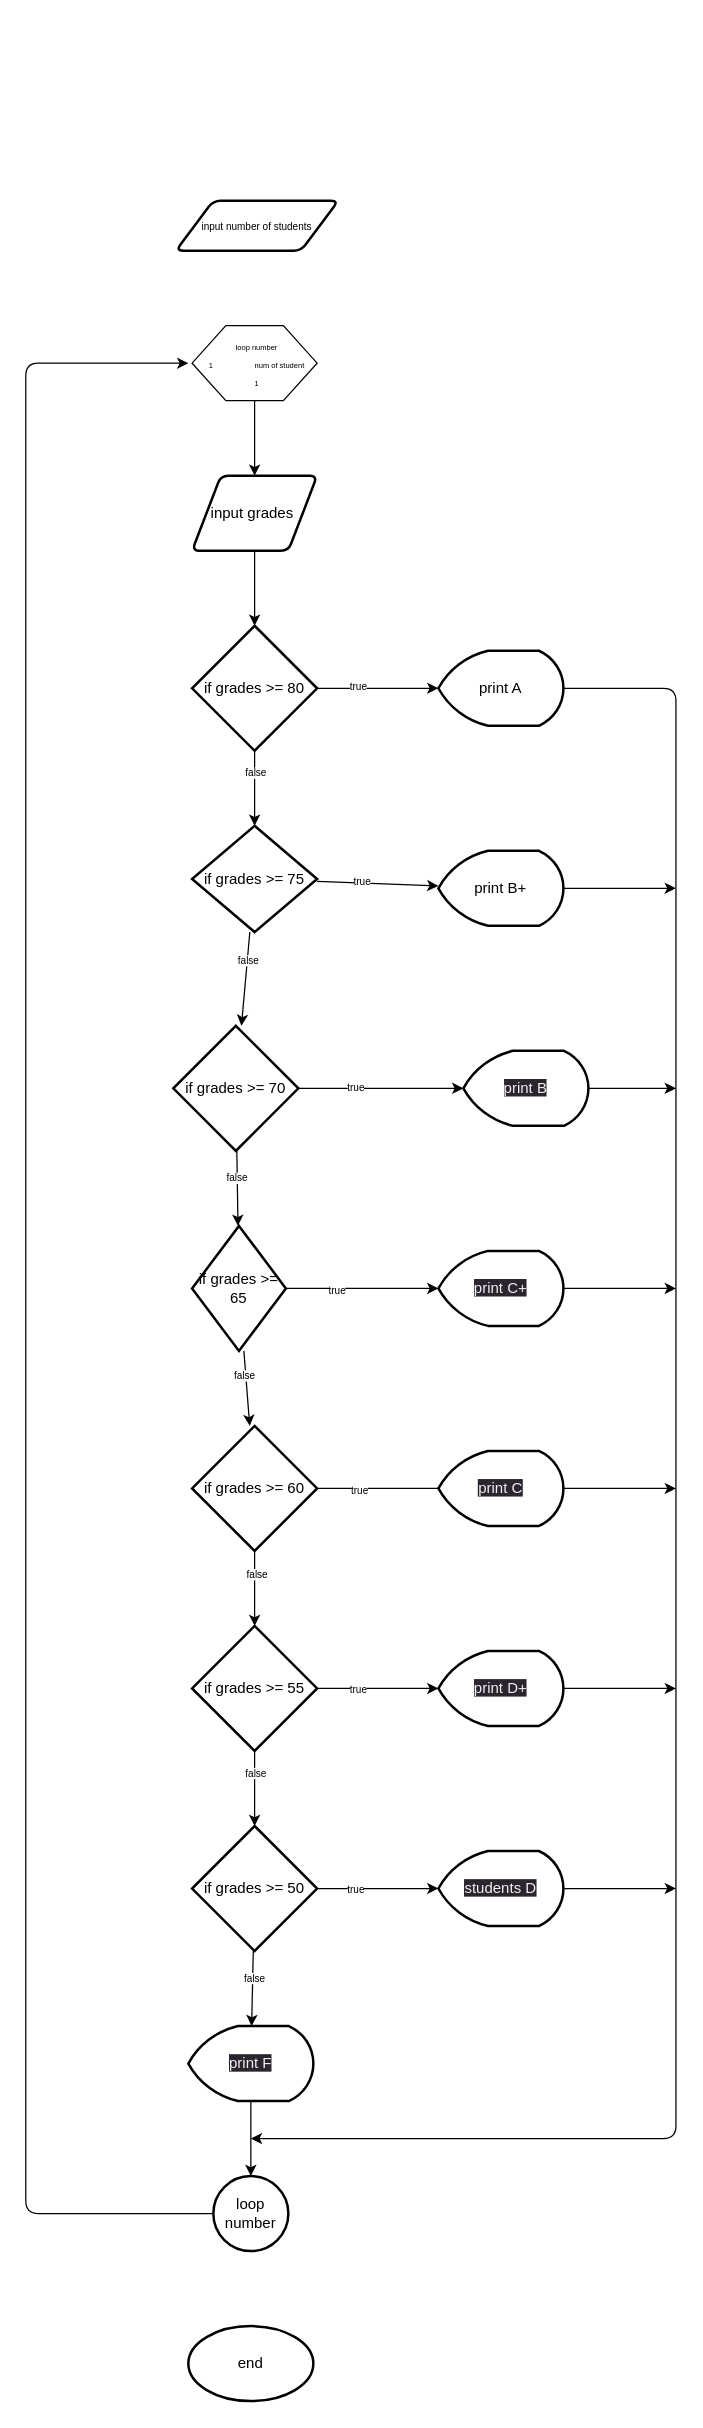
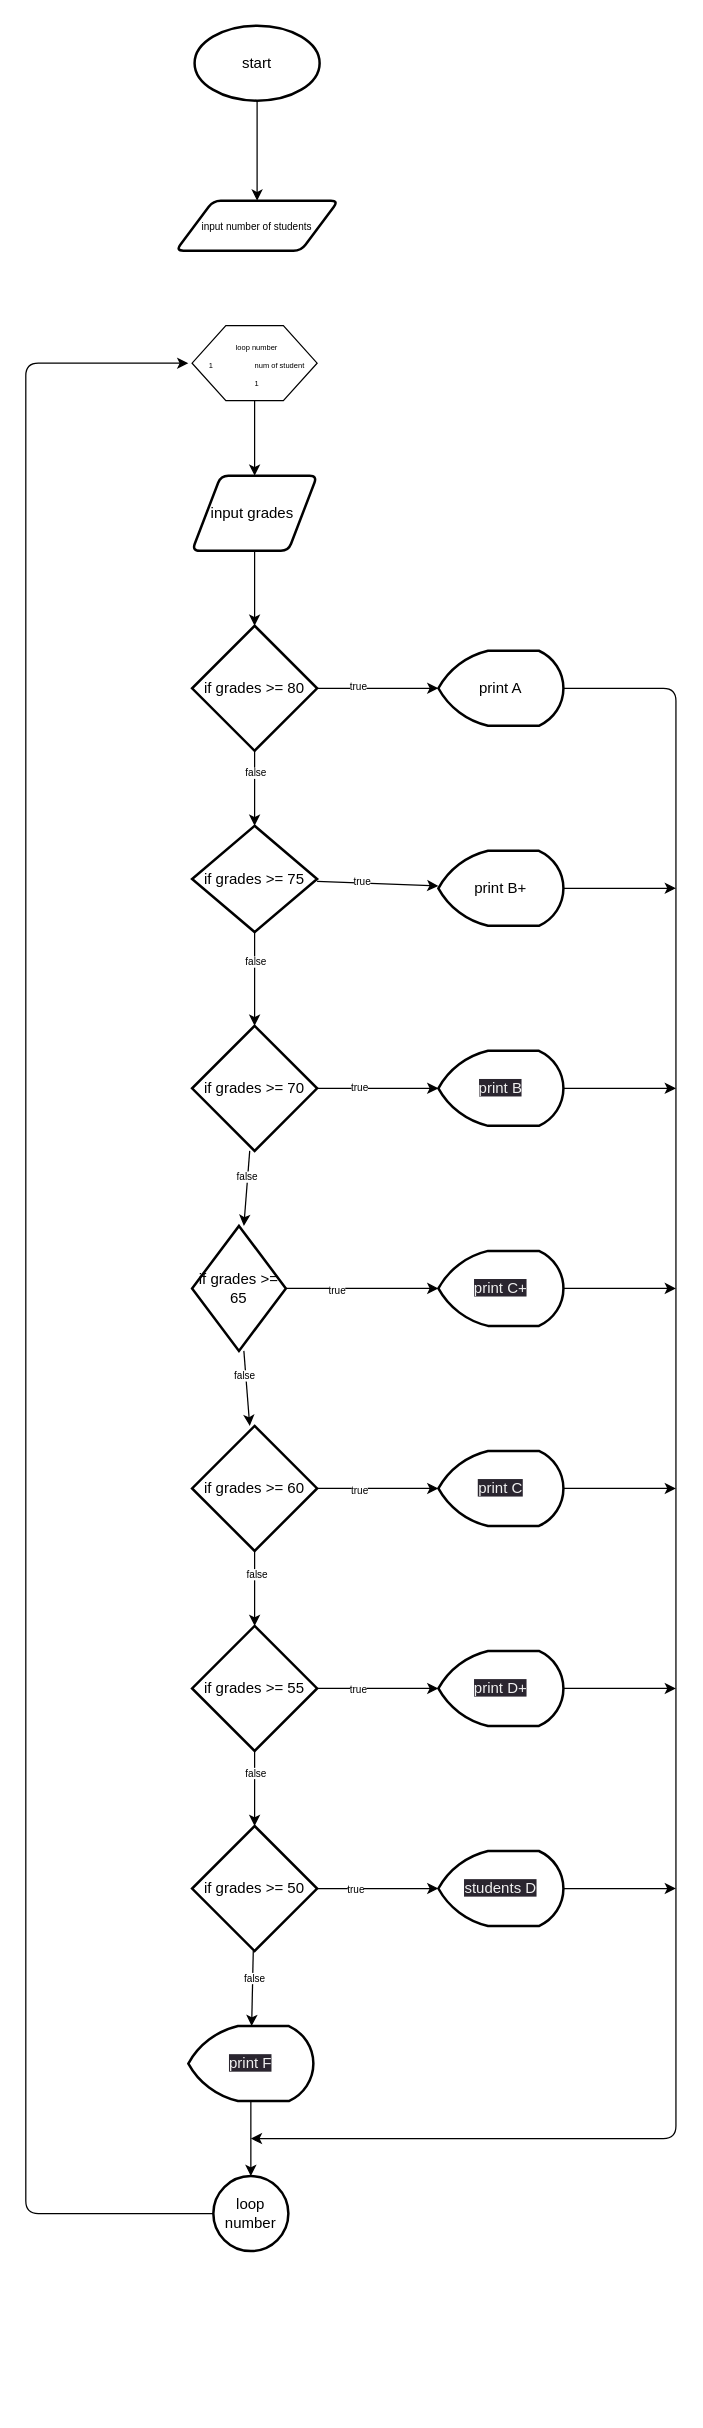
  <mxCell id="0" />
  <mxCell id="1" parent="0" />
+ <mxCell id="2" value="" style="edgeStyle=none;html=1;fontSize=8;" edge="1" parent="1" source="3" target="4"><mxGeometry relative="1" as="geometry" /></mxCell>
+ <mxCell id="3" value="start" style="strokeWidth=2;html=1;shape=mxgraph.flowchart.start_1;whiteSpace=wrap;" vertex="1" parent="1"><mxGeometry x="155" y="20" width="100" height="60" as="geometry" /></mxCell>
  <mxCell id="4" value="&lt;font style=&quot;font-size: 8px;&quot;&gt;input number of students&lt;/font&gt;" style="shape=parallelogram;html=1;strokeWidth=2;perimeter=parallelogramPerimeter;whiteSpace=wrap;rounded=1;arcSize=12;size=0.23;" vertex="1" parent="1"><mxGeometry x="140" y="160" width="130" height="40" as="geometry" /></mxCell>
  <mxCell id="5" value="" style="edgeStyle=none;html=1;fontSize=8;" edge="1" parent="1" source="6" target="50"><mxGeometry relative="1" as="geometry" /></mxCell>
  <mxCell id="6" value="" style="verticalLabelPosition=bottom;verticalAlign=top;html=1;shape=hexagon;perimeter=hexagonPerimeter2;arcSize=6;size=0.27;" vertex="1" parent="1"><mxGeometry x="153" y="260" width="100" height="60" as="geometry" /></mxCell>
  <mxCell id="7" value="" style="edgeStyle=none;html=1;fontSize=8;" edge="1" parent="1" source="11" target="16"><mxGeometry relative="1" as="geometry" /></mxCell>
  <mxCell id="8" value="false" style="edgeLabel;html=1;align=center;verticalAlign=middle;resizable=0;points=[];fontSize=8;" vertex="1" connectable="0" parent="7"><mxGeometry x="-0.438" relative="1" as="geometry"><mxPoint as="offset" /></mxGeometry></mxCell>
  <mxCell id="9" value="" style="edgeStyle=none;html=1;fontSize=8;" edge="1" parent="1" source="11" target="38"><mxGeometry relative="1" as="geometry" /></mxCell>
  <mxCell id="10" value="true" style="edgeLabel;html=1;align=center;verticalAlign=middle;resizable=0;points=[];fontSize=8;" vertex="1" connectable="0" parent="9"><mxGeometry x="-0.347" y="2" relative="1" as="geometry"><mxPoint as="offset" /></mxGeometry></mxCell>
  <mxCell id="11" value="if grades &amp;gt;= 80" style="strokeWidth=2;html=1;shape=mxgraph.flowchart.decision;whiteSpace=wrap;" vertex="1" parent="1"><mxGeometry x="153" y="500" width="100" height="100" as="geometry" /></mxCell>
  <mxCell id="12" value="" style="edgeStyle=none;html=1;fontSize=8;" edge="1" parent="1" source="16" target="21"><mxGeometry relative="1" as="geometry" /></mxCell>
  <mxCell id="13" value="false" style="edgeLabel;html=1;align=center;verticalAlign=middle;resizable=0;points=[];fontSize=8;" vertex="1" connectable="0" parent="12"><mxGeometry x="-0.391" relative="1" as="geometry"><mxPoint as="offset" /></mxGeometry></mxCell>
  <mxCell id="14" value="" style="edgeStyle=none;html=1;fontSize=8;" edge="1" parent="1" source="16" target="40"><mxGeometry relative="1" as="geometry" /></mxCell>
  <mxCell id="15" value="true" style="edgeLabel;html=1;align=center;verticalAlign=middle;resizable=0;points=[];fontSize=8;" vertex="1" connectable="0" parent="14"><mxGeometry x="-0.269" y="1" relative="1" as="geometry"><mxPoint as="offset" /></mxGeometry></mxCell>
  <mxCell id="16" value="if grades &amp;gt;= 75" style="strokeWidth=2;html=1;shape=mxgraph.flowchart.decision;whiteSpace=wrap;" vertex="1" parent="1"><mxGeometry x="153" y="660" width="100" height="85" as="geometry" /></mxCell>
  <mxCell id="17" value="" style="edgeStyle=none;html=1;fontSize=8;" edge="1" parent="1" source="21" target="26"><mxGeometry relative="1" as="geometry" /></mxCell>
  <mxCell id="18" value="false" style="edgeLabel;html=1;align=center;verticalAlign=middle;resizable=0;points=[];fontSize=8;" vertex="1" connectable="0" parent="17"><mxGeometry x="-0.311" y="-1" relative="1" as="geometry"><mxPoint as="offset" /></mxGeometry></mxCell>
  <mxCell id="19" value="" style="edgeStyle=none;html=1;fontSize=8;" edge="1" parent="1" source="21" target="42"><mxGeometry relative="1" as="geometry" /></mxCell>
  <mxCell id="20" value="true" style="edgeLabel;html=1;align=center;verticalAlign=middle;resizable=0;points=[];fontSize=8;" vertex="1" connectable="0" parent="19"><mxGeometry x="-0.318" y="1" relative="1" as="geometry"><mxPoint as="offset" /></mxGeometry></mxCell>
- <mxCell id="21" value="if grades &amp;gt;= 70" style="strokeWidth=2;html=1;shape=mxgraph.flowchart.decision;whiteSpace=wrap;" vertex="1" parent="1"><mxGeometry x="138" y="820" width="100" height="100" as="geometry" /></mxCell>
+ <mxCell id="21" value="if grades &amp;gt;= 70" style="strokeWidth=2;html=1;shape=mxgraph.flowchart.decision;whiteSpace=wrap;" vertex="1" parent="1"><mxGeometry x="153" y="820" width="100" height="100" as="geometry" /></mxCell>
  <mxCell id="22" value="" style="edgeStyle=none;html=1;fontSize=8;" edge="1" parent="1" source="26" target="31"><mxGeometry relative="1" as="geometry" /></mxCell>
  <mxCell id="23" value="false" style="edgeLabel;html=1;align=center;verticalAlign=middle;resizable=0;points=[];fontSize=8;" vertex="1" connectable="0" parent="22"><mxGeometry x="-0.375" y="-1" relative="1" as="geometry"><mxPoint as="offset" /></mxGeometry></mxCell>
  <mxCell id="24" value="" style="edgeStyle=none;html=1;fontSize=8;" edge="1" parent="1" source="26" target="44"><mxGeometry relative="1" as="geometry" /></mxCell>
  <mxCell id="25" value="true" style="edgeLabel;html=1;align=center;verticalAlign=middle;resizable=0;points=[];fontSize=8;" vertex="1" connectable="0" parent="24"><mxGeometry x="-0.347" y="-1" relative="1" as="geometry"><mxPoint as="offset" /></mxGeometry></mxCell>
  <mxCell id="26" value="if grades &amp;gt;= 65" style="strokeWidth=2;html=1;shape=mxgraph.flowchart.decision;whiteSpace=wrap;" vertex="1" parent="1"><mxGeometry x="153" y="980" width="75" height="100" as="geometry" /></mxCell>
  <mxCell id="27" value="" style="edgeStyle=none;html=1;fontSize=8;" edge="1" parent="1" source="31" target="36"><mxGeometry relative="1" as="geometry" /></mxCell>
  <mxCell id="28" value="false" style="edgeLabel;html=1;align=center;verticalAlign=middle;resizable=0;points=[];fontSize=8;" vertex="1" connectable="0" parent="27"><mxGeometry x="-0.406" y="1" relative="1" as="geometry"><mxPoint as="offset" /></mxGeometry></mxCell>
- <mxCell id="29" value="" style="edgeStyle=none;html=1;fontSize=8;endArrow=none;" edge="1" parent="1" source="31" target="46"><mxGeometry relative="1" as="geometry" /></mxCell>
+ <mxCell id="29" value="" style="edgeStyle=none;html=1;fontSize=8;" edge="1" parent="1" source="31" target="46"><mxGeometry relative="1" as="geometry" /></mxCell>
  <mxCell id="30" value="true" style="edgeLabel;html=1;align=center;verticalAlign=middle;resizable=0;points=[];fontSize=8;" vertex="1" connectable="0" parent="29"><mxGeometry x="-0.327" y="-1" relative="1" as="geometry"><mxPoint as="offset" /></mxGeometry></mxCell>
  <mxCell id="31" value="if grades &amp;gt;= 60" style="strokeWidth=2;html=1;shape=mxgraph.flowchart.decision;whiteSpace=wrap;" vertex="1" parent="1"><mxGeometry x="153" y="1140" width="100" height="100" as="geometry" /></mxCell>
  <mxCell id="32" value="" style="edgeStyle=none;html=1;fontSize=8;" edge="1" parent="1" source="36" target="61"><mxGeometry relative="1" as="geometry" /></mxCell>
  <mxCell id="33" value="false" style="edgeLabel;html=1;align=center;verticalAlign=middle;resizable=0;points=[];fontSize=8;" vertex="1" connectable="0" parent="32"><mxGeometry x="-0.422" relative="1" as="geometry"><mxPoint as="offset" /></mxGeometry></mxCell>
  <mxCell id="34" value="" style="edgeStyle=none;html=1;fontSize=8;" edge="1" parent="1" source="36" target="48"><mxGeometry relative="1" as="geometry" /></mxCell>
  <mxCell id="35" value="true" style="edgeLabel;html=1;align=center;verticalAlign=middle;resizable=0;points=[];fontSize=8;" vertex="1" connectable="0" parent="34"><mxGeometry x="-0.347" relative="1" as="geometry"><mxPoint as="offset" /></mxGeometry></mxCell>
  <mxCell id="36" value="if grades &amp;gt;= 55" style="strokeWidth=2;html=1;shape=mxgraph.flowchart.decision;whiteSpace=wrap;" vertex="1" parent="1"><mxGeometry x="153" y="1300" width="100" height="100" as="geometry" /></mxCell>
  <mxCell id="37" style="edgeStyle=none;html=1;fontSize=8;" edge="1" parent="1" source="38"><mxGeometry relative="1" as="geometry"><mxPoint x="200" y="1710" as="targetPoint" /><Array as="points"><mxPoint x="540" y="550" /><mxPoint x="540" y="1710" /></Array></mxGeometry></mxCell>
  <mxCell id="38" value="print A" style="strokeWidth=2;html=1;shape=mxgraph.flowchart.display;whiteSpace=wrap;" vertex="1" parent="1"><mxGeometry x="350" y="520" width="100" height="60" as="geometry" /></mxCell>
  <mxCell id="39" style="edgeStyle=none;html=1;fontSize=8;" edge="1" parent="1" source="40"><mxGeometry relative="1" as="geometry"><mxPoint x="540" y="710" as="targetPoint" /></mxGeometry></mxCell>
  <mxCell id="40" value="print B+" style="strokeWidth=2;html=1;shape=mxgraph.flowchart.display;whiteSpace=wrap;" vertex="1" parent="1"><mxGeometry x="350" y="680" width="100" height="60" as="geometry" /></mxCell>
  <mxCell id="41" style="edgeStyle=none;html=1;fontSize=8;" edge="1" parent="1" source="42"><mxGeometry relative="1" as="geometry"><mxPoint x="540" y="870" as="targetPoint" /></mxGeometry></mxCell>
- <mxCell id="42" value="&lt;span style=&quot;color: rgb(240, 240, 240); font-family: Helvetica; font-size: 12px; font-style: normal; font-variant-ligatures: normal; font-variant-caps: normal; font-weight: 400; letter-spacing: normal; orphans: 2; text-align: center; text-indent: 0px; text-transform: none; widows: 2; word-spacing: 0px; -webkit-text-stroke-width: 0px; background-color: rgb(42, 37, 47); text-decoration-thickness: initial; text-decoration-style: initial; text-decoration-color: initial; float: none; display: inline !important;&quot;&gt;print B&lt;/span&gt;" style="strokeWidth=2;html=1;shape=mxgraph.flowchart.display;whiteSpace=wrap;" vertex="1" parent="1"><mxGeometry x="370" y="840" width="100" height="60" as="geometry" /></mxCell>
+ <mxCell id="42" value="&lt;span style=&quot;color: rgb(240, 240, 240); font-family: Helvetica; font-size: 12px; font-style: normal; font-variant-ligatures: normal; font-variant-caps: normal; font-weight: 400; letter-spacing: normal; orphans: 2; text-align: center; text-indent: 0px; text-transform: none; widows: 2; word-spacing: 0px; -webkit-text-stroke-width: 0px; background-color: rgb(42, 37, 47); text-decoration-thickness: initial; text-decoration-style: initial; text-decoration-color: initial; float: none; display: inline !important;&quot;&gt;print B&lt;/span&gt;" style="strokeWidth=2;html=1;shape=mxgraph.flowchart.display;whiteSpace=wrap;" vertex="1" parent="1"><mxGeometry x="350" y="840" width="100" height="60" as="geometry" /></mxCell>
  <mxCell id="43" style="edgeStyle=none;html=1;fontSize=8;" edge="1" parent="1" source="44"><mxGeometry relative="1" as="geometry"><mxPoint x="540" y="1030" as="targetPoint" /></mxGeometry></mxCell>
  <mxCell id="44" value="&lt;span style=&quot;color: rgb(240, 240, 240); font-family: Helvetica; font-size: 12px; font-style: normal; font-variant-ligatures: normal; font-variant-caps: normal; font-weight: 400; letter-spacing: normal; orphans: 2; text-align: center; text-indent: 0px; text-transform: none; widows: 2; word-spacing: 0px; -webkit-text-stroke-width: 0px; background-color: rgb(42, 37, 47); text-decoration-thickness: initial; text-decoration-style: initial; text-decoration-color: initial; float: none; display: inline !important;&quot;&gt;print C+&lt;/span&gt;" style="strokeWidth=2;html=1;shape=mxgraph.flowchart.display;whiteSpace=wrap;" vertex="1" parent="1"><mxGeometry x="350" y="1000" width="100" height="60" as="geometry" /></mxCell>
  <mxCell id="45" style="edgeStyle=none;html=1;fontSize=8;" edge="1" parent="1" source="46"><mxGeometry relative="1" as="geometry"><mxPoint x="540" y="1190" as="targetPoint" /></mxGeometry></mxCell>
  <mxCell id="46" value="&lt;span style=&quot;color: rgb(240, 240, 240); font-family: Helvetica; font-size: 12px; font-style: normal; font-variant-ligatures: normal; font-variant-caps: normal; font-weight: 400; letter-spacing: normal; orphans: 2; text-align: center; text-indent: 0px; text-transform: none; widows: 2; word-spacing: 0px; -webkit-text-stroke-width: 0px; background-color: rgb(42, 37, 47); text-decoration-thickness: initial; text-decoration-style: initial; text-decoration-color: initial; float: none; display: inline !important;&quot;&gt;print C&lt;/span&gt;" style="strokeWidth=2;html=1;shape=mxgraph.flowchart.display;whiteSpace=wrap;" vertex="1" parent="1"><mxGeometry x="350" y="1160" width="100" height="60" as="geometry" /></mxCell>
  <mxCell id="47" style="edgeStyle=none;html=1;fontSize=8;" edge="1" parent="1" source="48"><mxGeometry relative="1" as="geometry"><mxPoint x="540" y="1350" as="targetPoint" /></mxGeometry></mxCell>
  <mxCell id="48" value="&lt;span style=&quot;color: rgb(240, 240, 240); font-family: Helvetica; font-size: 12px; font-style: normal; font-variant-ligatures: normal; font-variant-caps: normal; font-weight: 400; letter-spacing: normal; orphans: 2; text-align: center; text-indent: 0px; text-transform: none; widows: 2; word-spacing: 0px; -webkit-text-stroke-width: 0px; background-color: rgb(42, 37, 47); text-decoration-thickness: initial; text-decoration-style: initial; text-decoration-color: initial; float: none; display: inline !important;&quot;&gt;print D+&lt;/span&gt;" style="strokeWidth=2;html=1;shape=mxgraph.flowchart.display;whiteSpace=wrap;" vertex="1" parent="1"><mxGeometry x="350" y="1320" width="100" height="60" as="geometry" /></mxCell>
  <mxCell id="49" value="" style="edgeStyle=none;html=1;fontSize=8;" edge="1" parent="1" source="50" target="11"><mxGeometry relative="1" as="geometry" /></mxCell>
  <mxCell id="50" value="input grades&amp;nbsp;" style="shape=parallelogram;html=1;strokeWidth=2;perimeter=parallelogramPerimeter;whiteSpace=wrap;rounded=1;arcSize=12;size=0.23;" vertex="1" parent="1"><mxGeometry x="153" y="380" width="100" height="60" as="geometry" /></mxCell>
  <mxCell id="51" style="edgeStyle=none;html=1;entryX=0;entryY=0.5;entryDx=0;entryDy=0;fontSize=6;" edge="1" parent="1" source="52" target="56"><mxGeometry relative="1" as="geometry"><Array as="points"><mxPoint x="20" y="1770" /><mxPoint x="20" y="290" /></Array></mxGeometry></mxCell>
  <mxCell id="52" value="loop number" style="strokeWidth=2;html=1;shape=mxgraph.flowchart.start_2;whiteSpace=wrap;" vertex="1" parent="1"><mxGeometry x="170" y="1740" width="60" height="60" as="geometry" /></mxCell>
  <mxCell id="53" style="edgeStyle=none;html=1;fontSize=8;" edge="1" parent="1" source="54"><mxGeometry relative="1" as="geometry"><mxPoint x="540" y="1510" as="targetPoint" /></mxGeometry></mxCell>
  <mxCell id="54" value="&lt;span style=&quot;color: rgb(240, 240, 240); font-family: Helvetica; font-size: 12px; font-style: normal; font-variant-ligatures: normal; font-variant-caps: normal; font-weight: 400; letter-spacing: normal; orphans: 2; text-align: center; text-indent: 0px; text-transform: none; widows: 2; word-spacing: 0px; -webkit-text-stroke-width: 0px; background-color: rgb(42, 37, 47); text-decoration-thickness: initial; text-decoration-style: initial; text-decoration-color: initial; float: none; display: inline !important;&quot;&gt;students D&lt;/span&gt;" style="strokeWidth=2;html=1;shape=mxgraph.flowchart.display;whiteSpace=wrap;" vertex="1" parent="1"><mxGeometry x="350" y="1480" width="100" height="60" as="geometry" /></mxCell>
- <mxCell id="55" value="end" style="strokeWidth=2;html=1;shape=mxgraph.flowchart.start_1;whiteSpace=wrap;" vertex="1" parent="1"><mxGeometry x="150" y="1860" width="100" height="60" as="geometry" /></mxCell>
  <mxCell id="56" value="&lt;font style=&quot;font-size: 6px;&quot;&gt;loop number&lt;br&gt;1&amp;nbsp; &amp;nbsp; &amp;nbsp; &amp;nbsp; &amp;nbsp; &amp;nbsp; &amp;nbsp; &amp;nbsp; &amp;nbsp; &amp;nbsp; num of student&lt;br&gt;1&lt;/font&gt;" style="text;html=1;strokeColor=none;fillColor=none;align=center;verticalAlign=middle;whiteSpace=wrap;rounded=0;" vertex="1" parent="1"><mxGeometry x="150" y="275" width="110" height="30" as="geometry" /></mxCell>
  <mxCell id="57" value="" style="edgeStyle=none;html=1;fontSize=8;" edge="1" parent="1" source="61" target="63"><mxGeometry relative="1" as="geometry" /></mxCell>
  <mxCell id="58" value="false" style="edgeLabel;html=1;align=center;verticalAlign=middle;resizable=0;points=[];fontSize=8;" vertex="1" connectable="0" parent="57"><mxGeometry x="-0.312" y="1" relative="1" as="geometry"><mxPoint as="offset" /></mxGeometry></mxCell>
  <mxCell id="59" value="" style="edgeStyle=none;html=1;fontSize=8;" edge="1" parent="1" source="61" target="54"><mxGeometry relative="1" as="geometry" /></mxCell>
  <mxCell id="60" value="true" style="edgeLabel;html=1;align=center;verticalAlign=middle;resizable=0;points=[];fontSize=8;" vertex="1" connectable="0" parent="59"><mxGeometry x="-0.386" relative="1" as="geometry"><mxPoint as="offset" /></mxGeometry></mxCell>
  <mxCell id="61" value="if grades &amp;gt;= 50" style="strokeWidth=2;html=1;shape=mxgraph.flowchart.decision;whiteSpace=wrap;" vertex="1" parent="1"><mxGeometry x="153" y="1460" width="100" height="100" as="geometry" /></mxCell>
  <mxCell id="62" value="" style="edgeStyle=none;html=1;fontSize=8;" edge="1" parent="1" source="63" target="52"><mxGeometry relative="1" as="geometry" /></mxCell>
  <mxCell id="63" value="&lt;span style=&quot;color: rgb(240, 240, 240); font-family: Helvetica; font-size: 12px; font-style: normal; font-variant-ligatures: normal; font-variant-caps: normal; font-weight: 400; letter-spacing: normal; orphans: 2; text-align: center; text-indent: 0px; text-transform: none; widows: 2; word-spacing: 0px; -webkit-text-stroke-width: 0px; background-color: rgb(42, 37, 47); text-decoration-thickness: initial; text-decoration-style: initial; text-decoration-color: initial; float: none; display: inline !important;&quot;&gt;print F&lt;/span&gt;" style="strokeWidth=2;html=1;shape=mxgraph.flowchart.display;whiteSpace=wrap;" vertex="1" parent="1"><mxGeometry x="150" y="1620" width="100" height="60" as="geometry" /></mxCell>
